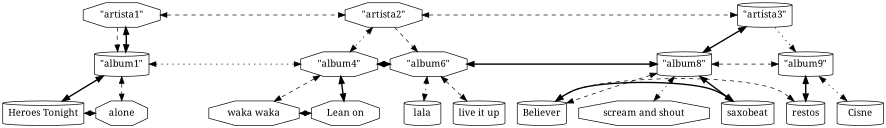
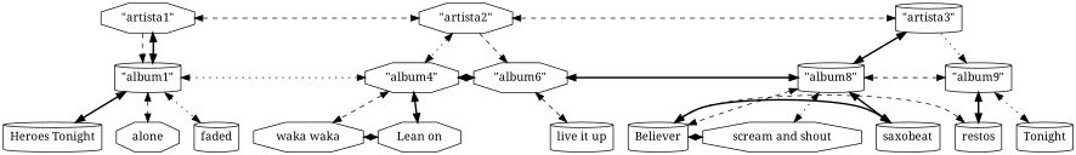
  digraph {
    fontname="Noto Serif"
    node [fontname="Noto Serif" shape=cylinder]
    edge [fontname="Noto Serif" style=dashed dir=both]
    n1 [label="\"artista1\"" shape=octagon]
    n2 [label="\"album1\""]
    n3 [label="\"artista2\"" shape=octagon]
    n4 [label="Heroes Tonight"]
    n5 [constraint=false dir=both label=alone shape=octagon]
+   n6 [constraint=false dir=both label=faded]
    n7 [label="\"album4\"" shape=octagon]
    n8 [label="\"album6\"" shape=octagon]
    n9 [label="\"artista3\""]
    n10 [label="waka waka" shape=octagon]
    n11 [constraint=false dir=both label="Lean on" shape=octagon]
-   n12 [label=lala]
    n13 [constraint=false dir=both label="live it up"]
    n14 [label="\"album8\""]
    n15 [label="\"album9\""]
    n16 [label=Believer]
    n17 [constraint=false dir=both label="scream and shout" shape=octagon]
    n18 [constraint=false dir=both label=saxobeat]
    n19 [label=restos]
-   n20 [constraint=false dir=both label=Cisne]
+   n20 [constraint=false dir=both label=Tonight]
    n1 -> n2 [constraint=false dir=""]
    n1 -> n2 [style=bold]
    n1 -> n3 [constraint=false]
    n2 -> n4 [style=bold]
    n2 -> n5
+   n2 -> n6 [style=dotted]
    n2 -> n7 [constraint=false style=dotted]
    n3 -> n7 [style=dotted]
    n3 -> n8 [dir=""]
    n3 -> n9 [constraint=false]
-   n4 -> n5 [constraint=false]
    n7 -> n8 [constraint=false style=bold]
    n7 -> n10
    n7 -> n11 [style=bold]
-   n8 -> n12 [style=dotted]
    n8 -> n13
    n8 -> n14 [constraint=false style=bold]
    n9 -> n14 [style=bold]
    n9 -> n15 [style=dotted dir=""]
    n10 -> n11 [constraint=false]
    n14 -> n15 [constraint=false]
    n14 -> n16
    n14 -> n17 [style=dotted]
    n14 -> n18 [style=bold]
    n15 -> n19 [style=bold]
    n15 -> n20 [style=dotted]
+   n16 -> n17 [constraint=false style=dotted]
    n16 -> n18 [constraint=false style=bold]
    n19 -> n16 [constraint=false]
  }
